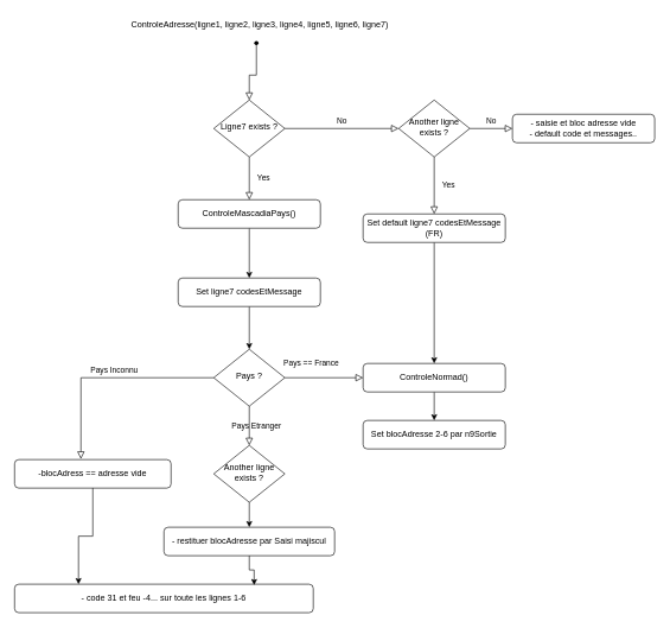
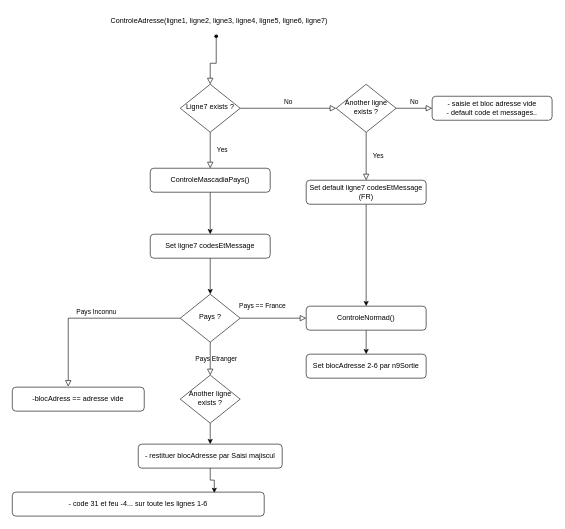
  <mxCell id="0" />
  <mxCell id="1" parent="0" />
  <mxCell id="2" value="" style="rounded=0;html=1;jettySize=auto;orthogonalLoop=1;fontSize=11;endArrow=block;endFill=0;endSize=8;strokeWidth=1;shadow=0;labelBackgroundColor=none;edgeStyle=orthogonalEdgeStyle;exitX=0.6;exitY=0.8;exitDx=0;exitDy=0;exitPerimeter=0;" edge="1" parent="1" source="7" target="5"><mxGeometry relative="1" as="geometry"><mxPoint x="360" y="90" as="sourcePoint" /></mxGeometry></mxCell>
  <mxCell id="3" value="Yes" style="rounded=0;html=1;jettySize=auto;orthogonalLoop=1;fontSize=11;endArrow=block;endFill=0;endSize=8;strokeWidth=1;shadow=0;labelBackgroundColor=none;edgeStyle=orthogonalEdgeStyle;entryX=0.5;entryY=0;entryDx=0;entryDy=0;" edge="1" parent="1" source="5" target="9"><mxGeometry y="20" relative="1" as="geometry"><mxPoint as="offset" /></mxGeometry></mxCell>
  <mxCell id="4" value="No" style="edgeStyle=orthogonalEdgeStyle;rounded=0;html=1;jettySize=auto;orthogonalLoop=1;fontSize=11;endArrow=block;endFill=0;endSize=8;strokeWidth=1;shadow=0;labelBackgroundColor=none;entryX=0;entryY=0.5;entryDx=0;entryDy=0;" edge="1" parent="1" source="5" target="20"><mxGeometry y="10" relative="1" as="geometry"><mxPoint as="offset" /><mxPoint x="460" y="180" as="targetPoint" /></mxGeometry></mxCell>
  <mxCell id="5" value="Ligne7 exists ?" style="rhombus;whiteSpace=wrap;html=1;shadow=0;fontFamily=Helvetica;fontSize=12;align=center;strokeWidth=1;spacing=6;spacingTop=-4;" vertex="1" parent="1"><mxGeometry x="300" y="140" width="100" height="80" as="geometry" /></mxCell>
  <mxCell id="6" value="ControleAdresse(ligne1, ligne2, ligne3, ligne4, ligne5, ligne6, ligne7)" style="text;html=1;align=center;verticalAlign=middle;whiteSpace=wrap;rounded=0;" vertex="1" parent="1"><mxGeometry x="150" y="20" width="430" height="30" as="geometry" /></mxCell>
  <mxCell id="7" value="" style="shape=waypoint;sketch=0;fillStyle=solid;size=6;pointerEvents=1;points=[];fillColor=none;resizable=0;rotatable=0;perimeter=centerPerimeter;snapToPoint=1;" vertex="1" parent="1"><mxGeometry x="350" y="50" width="20" height="20" as="geometry" /></mxCell>
  <mxCell id="8" style="edgeStyle=orthogonalEdgeStyle;rounded=0;orthogonalLoop=1;jettySize=auto;html=1;" edge="1" parent="1" source="9" target="23"><mxGeometry relative="1" as="geometry" /></mxCell>
  <mxCell id="9" value="ControleMascadiaPays()" style="rounded=1;whiteSpace=wrap;html=1;fontSize=12;glass=0;strokeWidth=1;shadow=0;" vertex="1" parent="1"><mxGeometry x="250" y="280" width="200" height="40" as="geometry" /></mxCell>
  <mxCell id="10" value="Pays ?" style="rhombus;whiteSpace=wrap;html=1;shadow=0;fontFamily=Helvetica;fontSize=12;align=center;strokeWidth=1;spacing=6;spacingTop=-4;" vertex="1" parent="1"><mxGeometry x="300" y="490" width="100" height="80" as="geometry" /></mxCell>
  <mxCell id="11" style="edgeStyle=orthogonalEdgeStyle;rounded=0;orthogonalLoop=1;jettySize=auto;html=1;entryX=0.5;entryY=0;entryDx=0;entryDy=0;" edge="1" parent="1" source="12" target="26"><mxGeometry relative="1" as="geometry" /></mxCell>
  <mxCell id="12" value="ControleNormad()" style="rounded=1;whiteSpace=wrap;html=1;fontSize=12;glass=0;strokeWidth=1;shadow=0;" vertex="1" parent="1"><mxGeometry x="510" y="510" width="200" height="40" as="geometry" /></mxCell>
  <mxCell id="13" value="&lt;div&gt;-blocAdress == adresse vide&lt;br&gt;&lt;/div&gt;" style="rounded=1;whiteSpace=wrap;html=1;fontSize=12;glass=0;strokeWidth=1;shadow=0;" vertex="1" parent="1"><mxGeometry x="20" y="645" width="220" height="40" as="geometry" /></mxCell>
  <mxCell id="14" value="Pays Inconnu" style="edgeStyle=orthogonalEdgeStyle;rounded=0;html=1;jettySize=auto;orthogonalLoop=1;fontSize=11;endArrow=block;endFill=0;endSize=8;strokeWidth=1;shadow=0;labelBackgroundColor=none;exitX=0;exitY=0.5;exitDx=0;exitDy=0;entryX=0.424;entryY=-0.022;entryDx=0;entryDy=0;entryPerimeter=0;" edge="1" parent="1" source="10" target="13"><mxGeometry x="-0.069" y="-10" relative="1" as="geometry"><mxPoint as="offset" /><mxPoint x="184.75" y="540" as="sourcePoint" /><mxPoint x="214.75" y="600" as="targetPoint" /></mxGeometry></mxCell>
  <mxCell id="15" value="Pays Etranger" style="edgeStyle=orthogonalEdgeStyle;rounded=0;html=1;jettySize=auto;orthogonalLoop=1;fontSize=11;endArrow=block;endFill=0;endSize=8;strokeWidth=1;shadow=0;labelBackgroundColor=none;exitX=0.5;exitY=1;exitDx=0;exitDy=0;" edge="1" parent="1" source="10" target="18"><mxGeometry y="10" relative="1" as="geometry"><mxPoint as="offset" /><mxPoint x="379.5" y="550" as="sourcePoint" /><mxPoint x="350" y="620" as="targetPoint" /></mxGeometry></mxCell>
  <mxCell id="16" value="Pays == France" style="edgeStyle=orthogonalEdgeStyle;rounded=0;html=1;jettySize=auto;orthogonalLoop=1;fontSize=11;endArrow=block;endFill=0;endSize=8;strokeWidth=1;shadow=0;labelBackgroundColor=none;exitX=1;exitY=0.5;exitDx=0;exitDy=0;entryX=0;entryY=0.5;entryDx=0;entryDy=0;" edge="1" parent="1" source="10" target="12"><mxGeometry x="-0.333" y="20" relative="1" as="geometry"><mxPoint as="offset" /><mxPoint x="440" y="530" as="sourcePoint" /><mxPoint x="540" y="530" as="targetPoint" /><Array as="points" /></mxGeometry></mxCell>
  <mxCell id="17" style="edgeStyle=orthogonalEdgeStyle;rounded=0;orthogonalLoop=1;jettySize=auto;html=1;exitX=0.5;exitY=1;exitDx=0;exitDy=0;entryX=0.5;entryY=0;entryDx=0;entryDy=0;" edge="1" parent="1" source="18" target="19"><mxGeometry relative="1" as="geometry" /></mxCell>
  <mxCell id="18" value="Another ligne exists ?" style="rhombus;whiteSpace=wrap;html=1;shadow=0;fontFamily=Helvetica;fontSize=12;align=center;strokeWidth=1;spacing=6;spacingTop=-4;" vertex="1" parent="1"><mxGeometry x="300" y="625" width="100" height="80" as="geometry" /></mxCell>
  <mxCell id="19" value="- restituer blocAdresse par Saisi majiscul" style="rounded=1;whiteSpace=wrap;html=1;fontSize=12;glass=0;strokeWidth=1;shadow=0;" vertex="1" parent="1"><mxGeometry x="230" y="740" width="240" height="40" as="geometry" /></mxCell>
  <mxCell id="20" value="Another ligne exists ?" style="rhombus;whiteSpace=wrap;html=1;shadow=0;fontFamily=Helvetica;fontSize=12;align=center;strokeWidth=1;spacing=6;spacingTop=-4;" vertex="1" parent="1"><mxGeometry x="560" y="140" width="100" height="80" as="geometry" /></mxCell>
  <mxCell id="21" value="&lt;div&gt;- code 31 et feu -4... sur toute les lignes 1-6&lt;/div&gt;" style="rounded=1;whiteSpace=wrap;html=1;fontSize=12;glass=0;strokeWidth=1;shadow=0;" vertex="1" parent="1"><mxGeometry x="20" y="820" width="420" height="40" as="geometry" /></mxCell>
  <mxCell id="22" style="edgeStyle=orthogonalEdgeStyle;rounded=0;orthogonalLoop=1;jettySize=auto;html=1;entryX=0.5;entryY=0;entryDx=0;entryDy=0;" edge="1" parent="1" source="23" target="10"><mxGeometry relative="1" as="geometry" /></mxCell>
  <mxCell id="23" value="Set ligne7 codesEtMessage" style="rounded=1;whiteSpace=wrap;html=1;fontSize=12;glass=0;strokeWidth=1;shadow=0;" vertex="1" parent="1"><mxGeometry x="250" y="390" width="200" height="40" as="geometry" /></mxCell>
  <mxCell id="24" style="edgeStyle=orthogonalEdgeStyle;rounded=0;orthogonalLoop=1;jettySize=auto;html=1;entryX=0.802;entryY=0.033;entryDx=0;entryDy=0;entryPerimeter=0;" edge="1" parent="1" source="19" target="21"><mxGeometry relative="1" as="geometry" /></mxCell>
- <mxCell id="25" style="edgeStyle=orthogonalEdgeStyle;rounded=0;orthogonalLoop=1;jettySize=auto;html=1;entryX=0.214;entryY=0;entryDx=0;entryDy=0;entryPerimeter=0;" edge="1" parent="1" source="13" target="21"><mxGeometry relative="1" as="geometry" /></mxCell>
  <mxCell id="26" value="Set blocAdresse 2-6 par n9Sortie" style="rounded=1;whiteSpace=wrap;html=1;fontSize=12;glass=0;strokeWidth=1;shadow=0;" vertex="1" parent="1"><mxGeometry x="510" y="590" width="200" height="40" as="geometry" /></mxCell>
  <mxCell id="27" style="edgeStyle=orthogonalEdgeStyle;rounded=0;orthogonalLoop=1;jettySize=auto;html=1;" edge="1" parent="1" source="28" target="12"><mxGeometry relative="1" as="geometry" /></mxCell>
  <mxCell id="28" value="Set default ligne7 codesEtMessage (FR)" style="rounded=1;whiteSpace=wrap;html=1;fontSize=12;glass=0;strokeWidth=1;shadow=0;" vertex="1" parent="1"><mxGeometry x="510" y="300" width="200" height="40" as="geometry" /></mxCell>
  <mxCell id="29" value="- saisie et bloc adresse vide&lt;br&gt;- default code et messages.." style="rounded=1;whiteSpace=wrap;html=1;fontSize=12;glass=0;strokeWidth=1;shadow=0;" vertex="1" parent="1"><mxGeometry x="720" y="160" width="200" height="40" as="geometry" /></mxCell>
  <mxCell id="30" value="No" style="edgeStyle=orthogonalEdgeStyle;rounded=0;html=1;jettySize=auto;orthogonalLoop=1;fontSize=11;endArrow=block;endFill=0;endSize=8;strokeWidth=1;shadow=0;labelBackgroundColor=none;entryX=0;entryY=0.5;entryDx=0;entryDy=0;exitX=1;exitY=0.5;exitDx=0;exitDy=0;" edge="1" parent="1" source="20" target="29"><mxGeometry y="10" relative="1" as="geometry"><mxPoint as="offset" /><mxPoint x="670" y="180" as="sourcePoint" /><mxPoint x="720" y="230" as="targetPoint" /></mxGeometry></mxCell>
  <mxCell id="31" value="Yes" style="rounded=0;html=1;jettySize=auto;orthogonalLoop=1;fontSize=11;endArrow=block;endFill=0;endSize=8;strokeWidth=1;shadow=0;labelBackgroundColor=none;edgeStyle=orthogonalEdgeStyle;exitX=0.5;exitY=1;exitDx=0;exitDy=0;" edge="1" parent="1" source="20" target="28"><mxGeometry y="20" relative="1" as="geometry"><mxPoint as="offset" /><mxPoint x="550" y="240" as="sourcePoint" /><mxPoint x="360" y="290" as="targetPoint" /></mxGeometry></mxCell>
